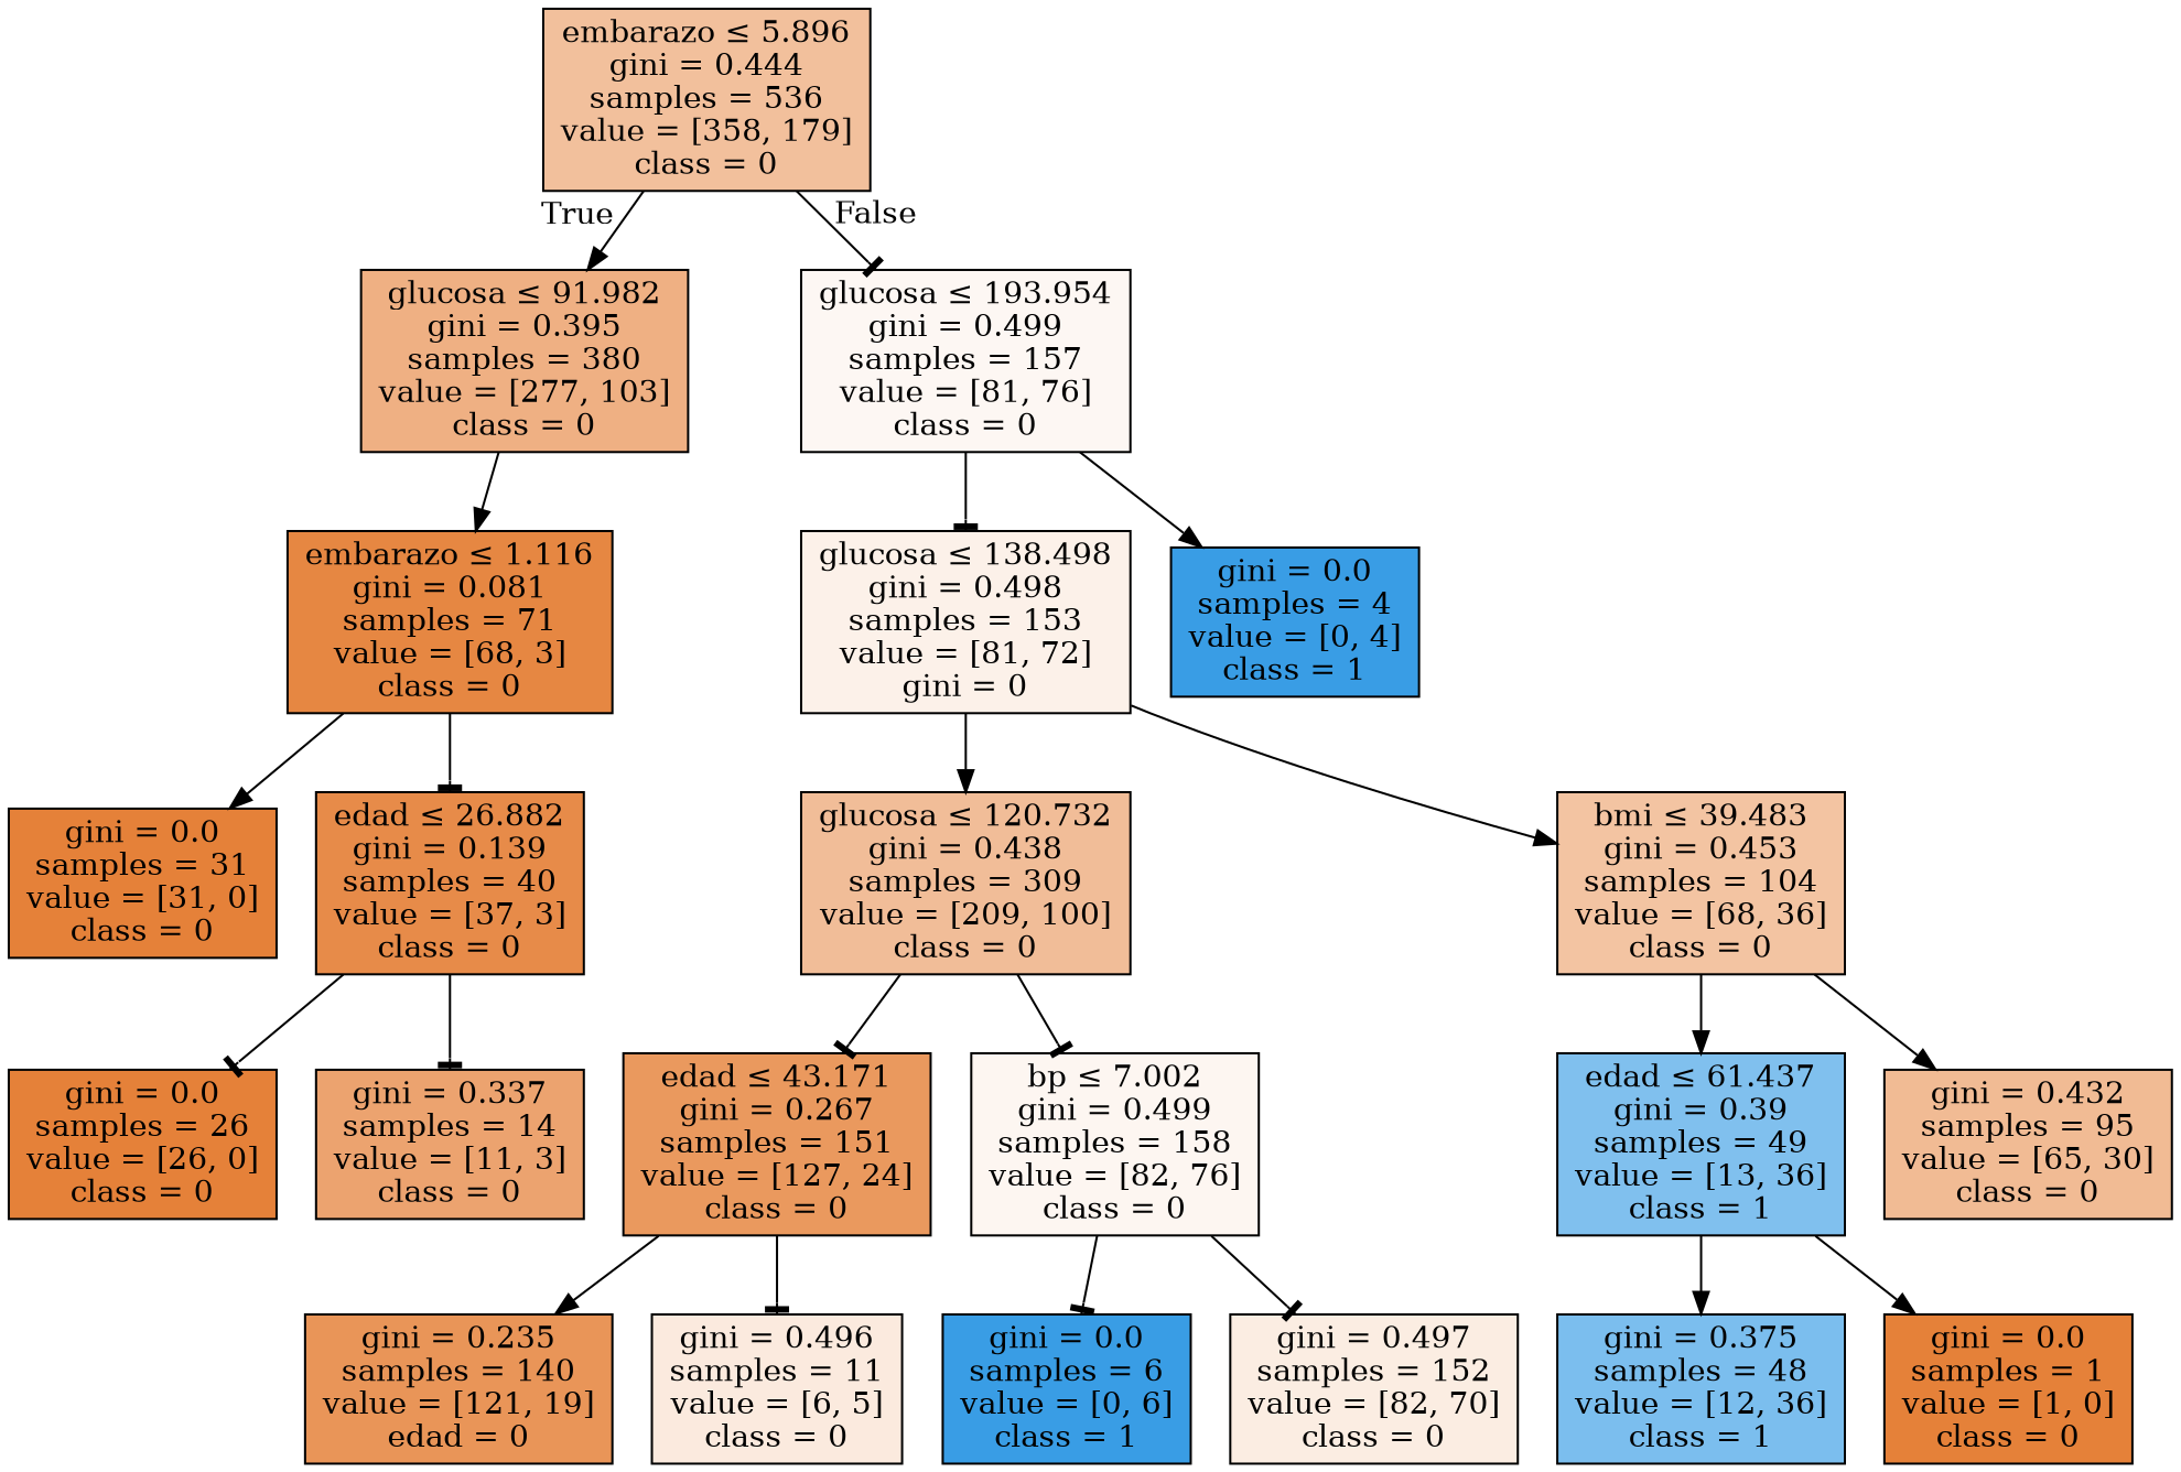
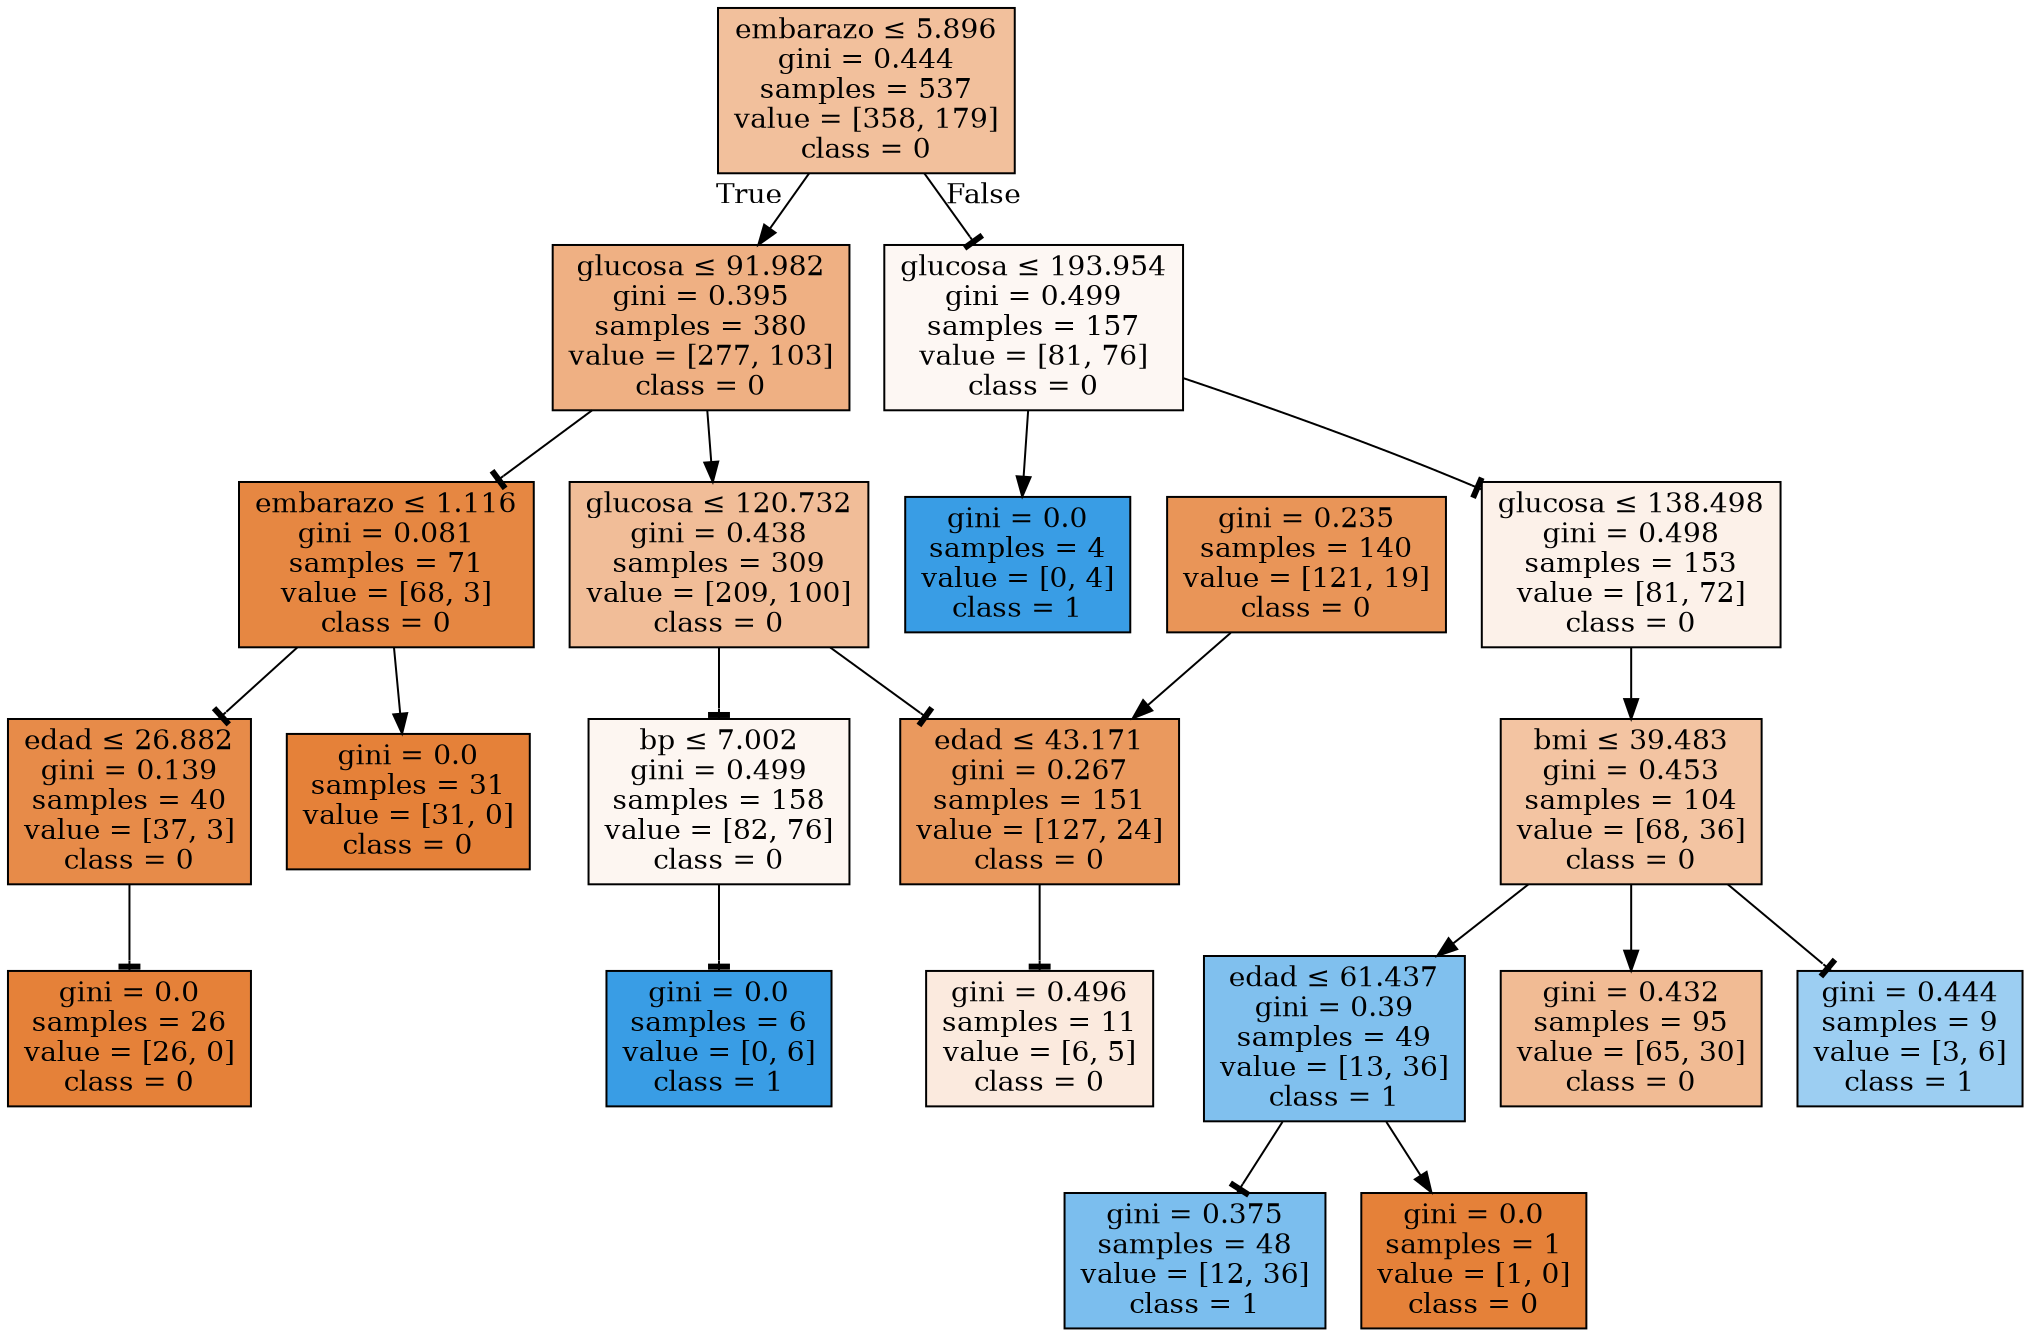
  digraph {
    node [color=black fillcolor="#e58139" shape=box style=filled]
    edge [arrowhead=tee]
-   n1 [fillcolor="#f2c09c" label=<embarazo &le; 5.896<br/>gini = 0.444<br/>samples = 536<br/>value = [358, 179]<br/>class = 0>]
+   n1 [fillcolor="#f2c09c" label=<embarazo &le; 5.896<br/>gini = 0.444<br/>samples = 537<br/>value = [358, 179]<br/>class = 0>]
    n2 [fillcolor="#efb083" label=<glucosa &le; 91.982<br/>gini = 0.395<br/>samples = 380<br/>value = [277, 103]<br/>class = 0>]
    n3 [fillcolor="#fdf7f3" label=<glucosa &le; 193.954<br/>gini = 0.499<br/>samples = 157<br/>value = [81, 76]<br/>class = 0>]
    n4 [fillcolor="#e68742" label=<embarazo &le; 1.116<br/>gini = 0.081<br/>samples = 71<br/>value = [68, 3]<br/>class = 0>]
    n5 [fillcolor="#f1bd98" label=<glucosa &le; 120.732<br/>gini = 0.438<br/>samples = 309<br/>value = [209, 100]<br/>class = 0>]
-   n6 [fillcolor="#fcf1e9" label=<glucosa &le; 138.498<br/>gini = 0.498<br/>samples = 153<br/>value = [81, 72]<br/>gini = 0>]
+   n6 [fillcolor="#fcf1e9" label=<glucosa &le; 138.498<br/>gini = 0.498<br/>samples = 153<br/>value = [81, 72]<br/>class = 0>]
    n7 [fillcolor="#399de5" label=<gini = 0.0<br/>samples = 4<br/>value = [0, 4]<br/>class = 1>]
    n8 [label=<gini = 0.0<br/>samples = 31<br/>value = [31, 0]<br/>class = 0>]
    n9 [fillcolor="#e78b49" label=<edad &le; 26.882<br/>gini = 0.139<br/>samples = 40<br/>value = [37, 3]<br/>class = 0>]
    n10 [fillcolor="#ea995e" label=<edad &le; 43.171<br/>gini = 0.267<br/>samples = 151<br/>value = [127, 24]<br/>class = 0>]
    n11 [fillcolor="#fdf6f1" label=<bp &le; 7.002<br/>gini = 0.499<br/>samples = 158<br/>value = [82, 76]<br/>class = 0>]
    n12 [label=<gini = 0.0<br/>samples = 26<br/>value = [26, 0]<br/>class = 0>]
-   n13 [fillcolor="#eca36f" label=<gini = 0.337<br/>samples = 14<br/>value = [11, 3]<br/>class = 0>]
-   n14 [fillcolor="#e99558" label=<gini = 0.235<br/>samples = 140<br/>value = [121, 19]<br/>edad = 0>]
+   n14 [fillcolor="#e99558" label=<gini = 0.235<br/>samples = 140<br/>value = [121, 19]<br/>class = 0>]
    n15 [fillcolor="#fbeade" label=<gini = 0.496<br/>samples = 11<br/>value = [6, 5]<br/>class = 0>]
    n16 [fillcolor="#399de5" label=<gini = 0.0<br/>samples = 6<br/>value = [0, 6]<br/>class = 1>]
-   n17 [fillcolor="#fbede2" label=<gini = 0.497<br/>samples = 152<br/>value = [82, 70]<br/>class = 0>]
    n18 [fillcolor="#f3c4a2" label=<bmi &le; 39.483<br/>gini = 0.453<br/>samples = 104<br/>value = [68, 36]<br/>class = 0>]
    n19 [fillcolor="#80c0ee" label=<edad &le; 61.437<br/>gini = 0.39<br/>samples = 49<br/>value = [13, 36]<br/>class = 1>]
    n20 [fillcolor="#f1bb94" label=<gini = 0.432<br/>samples = 95<br/>value = [65, 30]<br/>class = 0>]
+   n21 [fillcolor="#9ccef2" label=<gini = 0.444<br/>samples = 9<br/>value = [3, 6]<br/>class = 1>]
    n22 [fillcolor="#7bbeee" label=<gini = 0.375<br/>samples = 48<br/>value = [12, 36]<br/>class = 1>]
    n23 [label=<gini = 0.0<br/>samples = 1<br/>value = [1, 0]<br/>class = 0>]
    n1 -> n2 [arrowhead=normal headlabel=True labelangle=45 labeldistance=2.5]
    n1 -> n3 [headlabel=False labelangle=-45 labeldistance=2.5]
-   n2 -> n4 [arrowhead=normal]
-   n6 -> n5 [arrowhead=normal]
+   n2 -> n4
+   n2 -> n5 [arrowhead=normal]
    n3 -> n6
    n3 -> n7 [arrowhead=normal]
    n4 -> n8 [arrowhead=normal]
    n4 -> n9
    n5 -> n10
    n5 -> n11
    n6 -> n18 [arrowhead=normal]
    n9 -> n12
-   n9 -> n13
-   n10 -> n14 [arrowhead=normal]
+   n14 -> n10 [arrowhead=normal]
    n10 -> n15
    n11 -> n16
-   n11 -> n17
    n18 -> n19 [arrowhead=normal]
    n18 -> n20 [arrowhead=normal]
-   n19 -> n22 [arrowhead=normal]
+   n18 -> n21
+   n19 -> n22
    n19 -> n23 [arrowhead=normal]
  }
